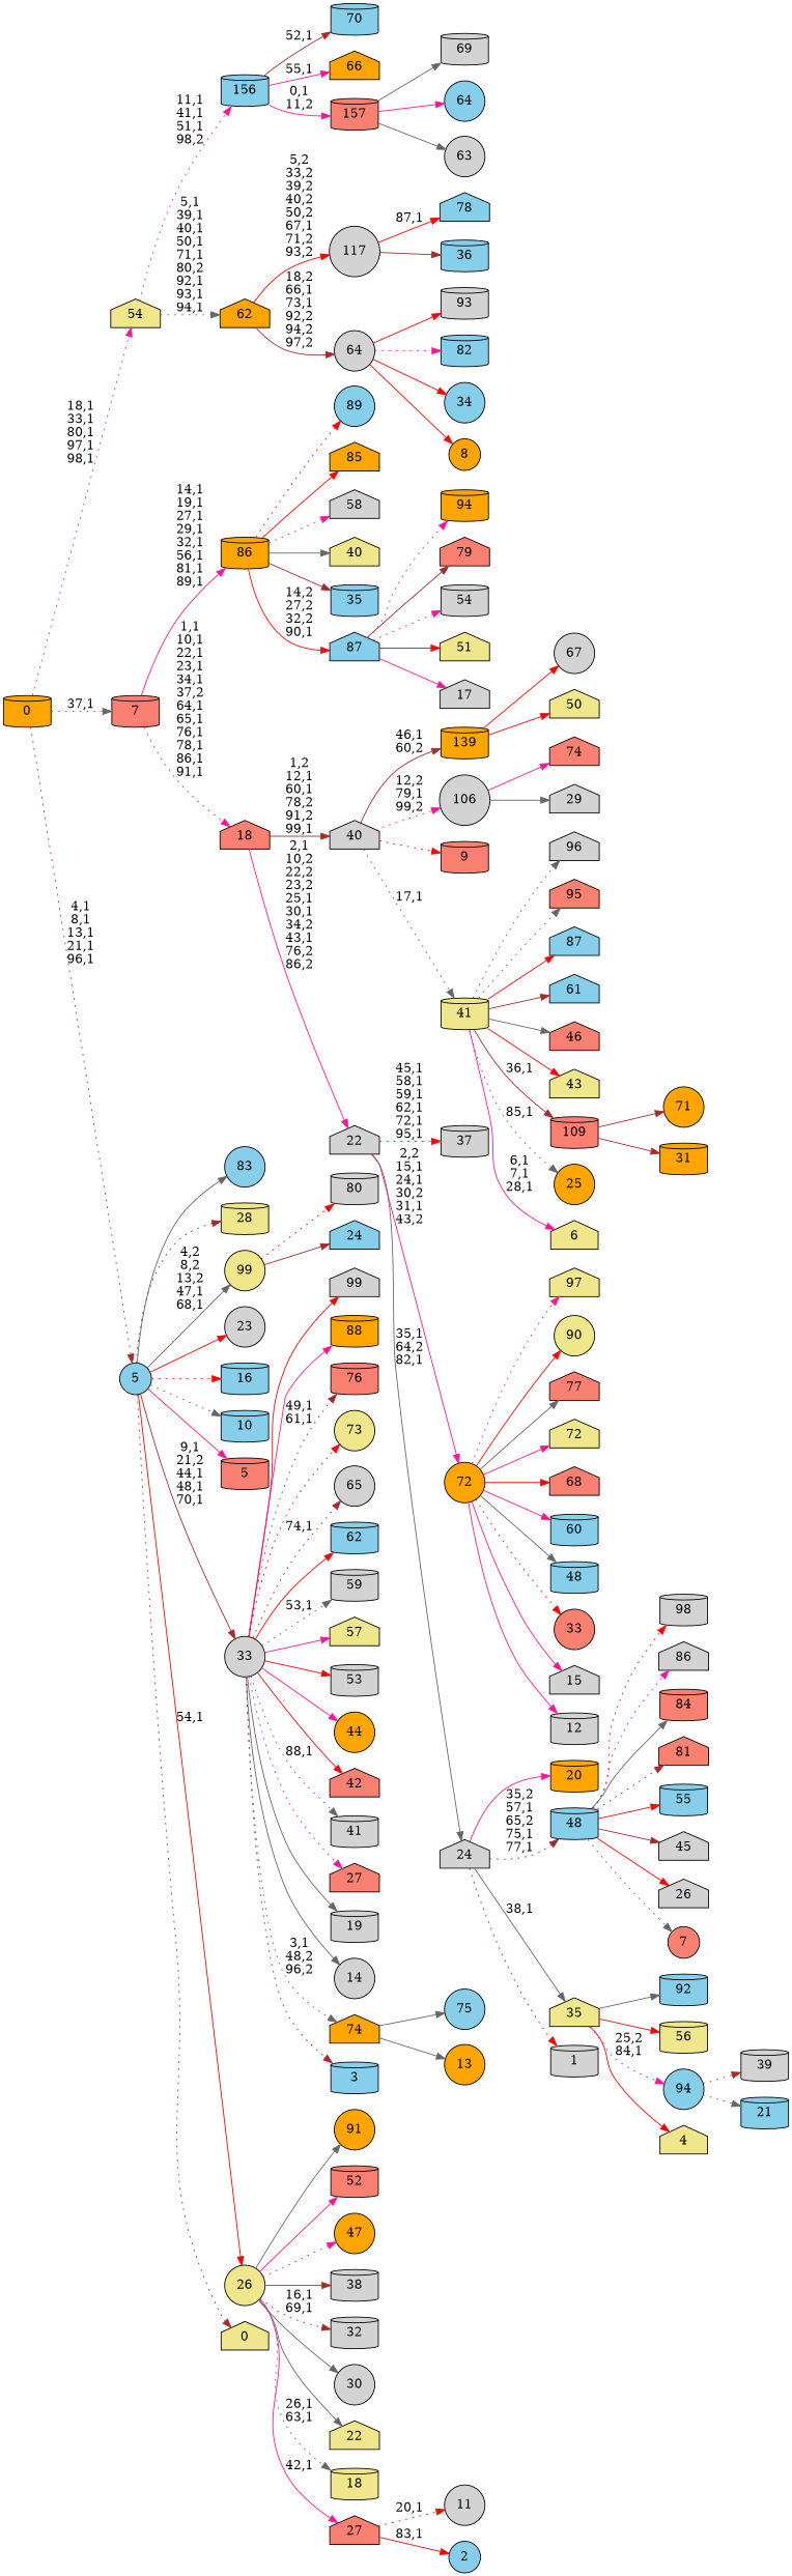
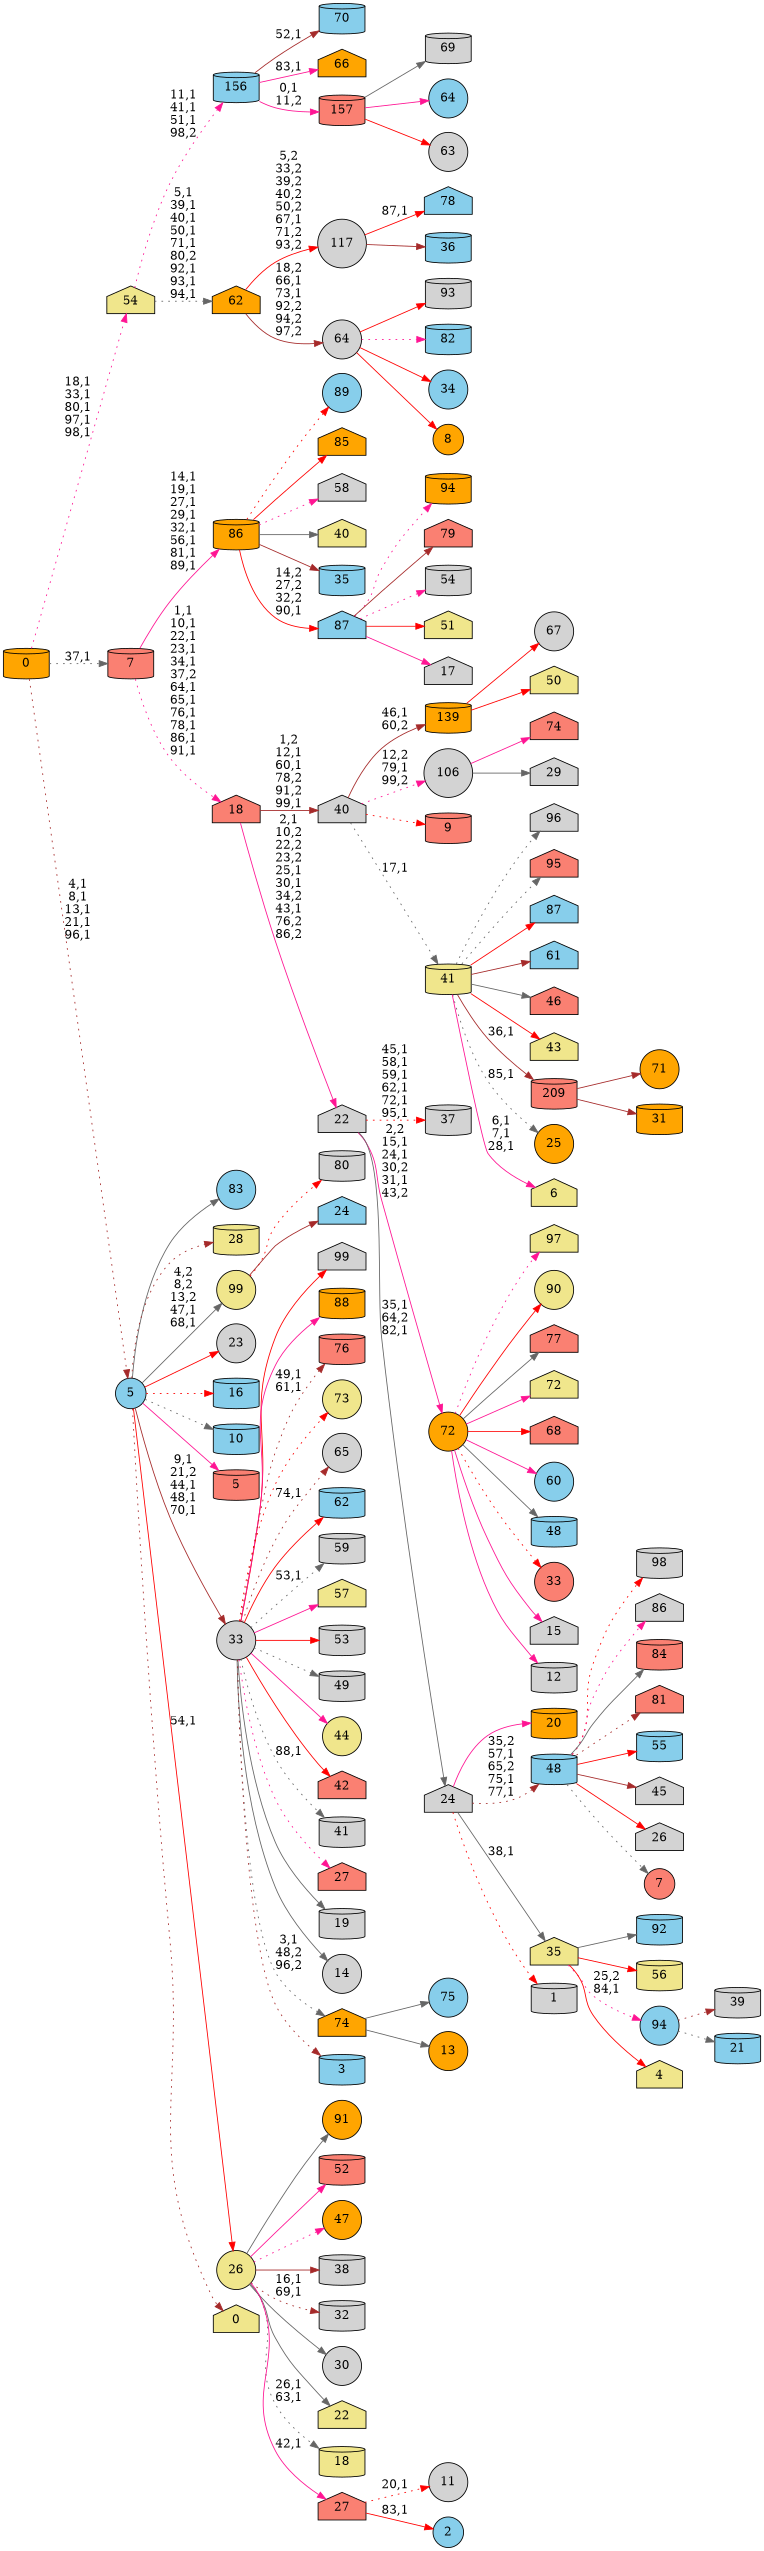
  digraph {
    rankdir=LR
    node [fillcolor=lightgrey shape=cylinder style=filled]
    edge [color=red style=solid]
    n1 [label=99 shape=house]
    n2 [label=98]
    n3 [fillcolor=khaki label=97 shape=house]
    n4 [label=96 shape=house]
    n5 [fillcolor=salmon label=95 shape=house]
    n6 [fillcolor=orange label=94]
    n7 [label=93]
    n8 [fillcolor=skyblue label=92]
    n9 [fillcolor=orange label=91 shape=circle]
    n10 [fillcolor=khaki label=90 shape=circle]
    n11 [fillcolor=skyblue label=89 shape=circle]
    n12 [fillcolor=orange label=88]
    n13 [fillcolor=skyblue label=87 shape=house]
    n14 [label=86 shape=house]
    n15 [fillcolor=orange label=85 shape=house]
    n16 [fillcolor=salmon label=84]
    n17 [fillcolor=skyblue label=83 shape=circle]
    n18 [fillcolor=skyblue label=82]
    n19 [fillcolor=salmon label=81 shape=house]
    n20 [label=80]
    n21 [fillcolor=salmon label=79 shape=house]
    n22 [fillcolor=skyblue label=78 shape=house]
    n23 [fillcolor=salmon label=77 shape=house]
    n24 [fillcolor=salmon label=76]
    n25 [fillcolor=skyblue label=75 shape=circle]
    n26 [fillcolor=salmon label=74 shape=house]
    n27 [fillcolor=khaki label=73 shape=circle]
    n28 [fillcolor=khaki label=72 shape=house]
    n29 [fillcolor=orange label=71 shape=circle]
    n30 [fillcolor=skyblue label=70]
    n31 [label=69]
    n32 [fillcolor=salmon label=68 shape=house]
    n33 [label=67 shape=circle]
    n34 [fillcolor=orange label=66 shape=house]
    n35 [label=65 shape=circle]
    n36 [fillcolor=skyblue label=64 shape=circle]
    n37 [label=63 shape=circle]
    157 [fillcolor=salmon]
    156 [fillcolor=skyblue]
    n40 [fillcolor=skyblue label=62]
    n41 [fillcolor=skyblue label=61 shape=house]
-   n42 [fillcolor=skyblue label=60]
+   n42 [fillcolor=skyblue label=60 shape=circle]
    n43 [label=59]
    n44 [label=58 shape=house]
    n45 [fillcolor=khaki label=57 shape=house]
    n46 [fillcolor=khaki label=56]
    n47 [fillcolor=skyblue label=55]
    n48 [label=54]
    n49 [label=53]
    n50 [fillcolor=salmon label=52]
    n51 [fillcolor=khaki label=51 shape=house]
    n52 [fillcolor=khaki label=50 shape=house]
    139 [fillcolor=orange]
+   n54 [label=49]
    n55 [fillcolor=skyblue label=48]
    n56 [fillcolor=orange label=47 shape=circle]
    n57 [fillcolor=salmon label=46 shape=house]
    n58 [label=45 shape=house]
-   n59 [fillcolor=orange label=44 shape=circle]
+   n59 [fillcolor=khaki label=44 shape=circle]
    n60 [fillcolor=khaki label=43 shape=house]
    n61 [fillcolor=salmon label=42 shape=house]
    n62 [label=41]
    n63 [fillcolor=khaki label=40 shape=house]
    n64 [label=39]
    n65 [label=38]
    n66 [label=37]
    n67 [fillcolor=skyblue label=36]
    117 [shape=circle]
    n69 [fillcolor=skyblue label=35]
    n70 [fillcolor=skyblue label=34 shape=circle]
    n71 [fillcolor=salmon label=33 shape=circle]
    n72 [label=32]
    n73 [fillcolor=orange label=31]
-   109 [fillcolor=salmon]
+   109 [fillcolor=salmon label=209]
    n75 [label=30 shape=circle]
    n76 [label=29 shape=house]
    106 [shape=circle]
    n78 [fillcolor=khaki label=28]
    n79 [fillcolor=salmon label=27 shape=house]
    n80 [label=26 shape=house]
    n81 [fillcolor=orange label=25 shape=circle]
    n82 [fillcolor=skyblue label=24 shape=house]
    99 [fillcolor=khaki shape=circle]
    n84 [label=23 shape=circle]
    n85 [fillcolor=khaki label=22 shape=house]
    n86 [fillcolor=skyblue label=21]
    94 [fillcolor=skyblue shape=circle]
    n88 [fillcolor=orange label=20]
    n89 [label=19]
    n90 [fillcolor=khaki label=18]
    n91 [label=17 shape=house]
    87 [fillcolor=skyblue shape=house]
    86 [fillcolor=orange]
    n94 [fillcolor=skyblue label=16]
    n95 [label=15 shape=house]
    n96 [label=14 shape=circle]
    n97 [fillcolor=orange label=13 shape=circle]
    74 [fillcolor=orange shape=house]
    n99 [label=12]
    72 [fillcolor=orange shape=circle]
    n101 [label=11 shape=circle]
    n102 [fillcolor=skyblue label=10]
    n103 [fillcolor=salmon label=9]
    n104 [fillcolor=orange label=8 shape=circle]
    64 [shape=circle]
    62 [fillcolor=orange shape=house]
    54 [fillcolor=khaki shape=house]
    n108 [fillcolor=salmon label=7 shape=circle]
    48 [fillcolor=skyblue]
    n110 [fillcolor=khaki label=6 shape=house]
    41 [fillcolor=khaki]
    40 [shape=house]
    n113 [fillcolor=salmon label=5]
    n114 [fillcolor=khaki label=4 shape=house]
    35 [fillcolor=khaki shape=house]
    n116 [fillcolor=skyblue label=3]
    33 [shape=circle]
    n118 [fillcolor=skyblue label=2 shape=circle]
    27 [fillcolor=salmon shape=house]
    26 [fillcolor=khaki shape=circle]
    n121 [label=1]
    24 [shape=house]
    22 [shape=house]
    18 [fillcolor=salmon shape=house]
    7 [fillcolor=salmon]
    n126 [fillcolor=khaki label=0 shape=house]
    5 [fillcolor=skyblue shape=circle]
    0 [fillcolor=orange]
    157 -> n31 [color=gray40]
    157 -> n36 [color=deeppink]
-   157 -> n37 [color=gray40]
+   157 -> n37
    156 -> n30 [color=brown label="52,1"]
-   156 -> n34 [color=deeppink label="55,1"]
+   156 -> n34 [color=deeppink label="83,1"]
    156 -> 157 [color=deeppink label="0,1\n11,2"]
    139 -> n33
    139 -> n52
    117 -> n22 [label="87,1"]
    117 -> n67 [color=brown]
    109 -> n29 [color=brown]
    109 -> n73 [color=brown]
    106 -> n26 [color=deeppink]
    106 -> n76 [color=gray40]
    99 -> n20 [style=dotted]
    99 -> n82 [color=brown]
    94 -> n64 [color=brown style=dotted]
    94 -> n86 [color=gray40 style=dotted]
    87 -> n6 [color=deeppink style=dotted]
    87 -> n21 [color=brown]
    87 -> n48 [color=deeppink style=dotted]
    87 -> n51
    87 -> n91 [color=deeppink]
    86 -> n11 [style=dotted]
    86 -> n15
    86 -> n44 [color=deeppink style=dotted]
    86 -> n63 [color=gray40]
    86 -> n69 [color=brown]
    86 -> 87 [label="14,2\n27,2\n32,2\n90,1"]
    74 -> n25 [color=gray40]
    74 -> n97 [color=gray40]
    72 -> n3 [color=deeppink style=dotted]
    72 -> n10
    72 -> n23 [color=gray40]
    72 -> n28 [color=deeppink]
    72 -> n32
    72 -> n42 [color=deeppink]
    72 -> n55 [color=gray40]
    72 -> n71 [style=dotted]
    72 -> n95 [color=deeppink]
    72 -> n99 [color=deeppink]
    64 -> n7
    64 -> n18 [color=deeppink style=dotted]
    64 -> n70
    64 -> n104
    62 -> 117 [label="5,2\n33,2\n39,2\n40,2\n50,2\n67,1\n71,2\n93,2"]
    62 -> 64 [color=brown label="18,2\n66,1\n73,1\n92,2\n94,2\n97,2"]
    54 -> 156 [color=deeppink label="11,1\n41,1\n51,1\n98,2" style=dotted]
    54 -> 62 [color=gray40 label="5,1\n39,1\n40,1\n50,1\n71,1\n80,2\n92,1\n93,1\n94,1" style=dotted]
    48 -> n2 [style=dotted]
    48 -> n14 [color=deeppink style=dotted]
    48 -> n16 [color=gray40]
    48 -> n19 [color=brown style=dotted]
    48 -> n47
    48 -> n58 [color=brown]
    48 -> n80
    48 -> n108 [color=gray40 style=dotted]
    41 -> n4 [color=gray40 style=dotted]
    41 -> n5 [color=gray40 style=dotted]
    41 -> n13
    41 -> n41 [color=brown]
    41 -> n57 [color=gray40]
    41 -> n60
    41 -> 109 [color=brown label="36,1"]
    41 -> n81 [color=gray40 label="85,1" style=dotted]
    41 -> n110 [color=deeppink label="6,1\n7,1\n28,1"]
    40 -> 139 [color=brown label="46,1\n60,2"]
    40 -> 106 [color=deeppink label="12,2\n79,1\n99,2" style=dotted]
    40 -> n103 [style=dotted]
    40 -> 41 [color=gray40 label="17,1" style=dotted]
    35 -> n8 [color=gray40]
    35 -> n46
    35 -> 94 [color=deeppink label="25,2\n84,1" style=dotted]
    35 -> n114
    33 -> n1
    33 -> n12 [color=deeppink]
    33 -> n24 [color=brown label="49,1\n61,1" style=dotted]
    33 -> n27 [style=dotted]
    33 -> n35 [color=brown label="74,1" style=dotted]
    33 -> n40
    33 -> n43 [color=gray40 label="53,1" style=dotted]
    33 -> n45 [color=deeppink]
    33 -> n49
+   33 -> n54 [color=gray40 style=dotted]
    33 -> n59 [color=deeppink]
    33 -> n61
    33 -> n62 [color=gray40 label="88,1" style=dotted]
    33 -> n79 [color=deeppink style=dotted]
    33 -> n89 [color=gray40]
    33 -> n96 [color=gray40]
    33 -> 74 [color=gray40 label="3,1\n48,2\n96,2" style=dotted]
    33 -> n116 [color=brown style=dotted]
    27 -> n101 [label="20,1" style=dotted]
    27 -> n118 [label="83,1"]
    26 -> n9 [color=gray40]
    26 -> n50 [color=deeppink]
    26 -> n56 [color=deeppink style=dotted]
    26 -> n65 [color=brown]
    26 -> n72 [color=brown label="16,1\n69,1" style=dotted]
    26 -> n75 [color=gray40]
    26 -> n85 [color=gray40]
    26 -> n90 [color=gray40 label="26,1\n63,1" style=dotted]
    26 -> 27 [color=deeppink label="42,1"]
    24 -> n88 [color=deeppink]
    24 -> 48 [color=brown label="35,2\n57,1\n65,2\n75,1\n77,1" style=dotted]
    24 -> 35 [color=gray40 label="38,1"]
    24 -> n121 [style=dotted]
    22 -> n66 [label="45,1\n58,1\n59,1\n62,1\n72,1\n95,1" style=dotted]
    22 -> 72 [color=deeppink label="2,2\n15,1\n24,1\n30,2\n31,1\n43,2"]
    22 -> 24 [color=gray40 label="35,1\n64,2\n82,1"]
    18 -> 40 [color=brown label="1,2\n12,1\n60,1\n78,2\n91,2\n99,1"]
    18 -> 22 [color=deeppink label="2,1\n10,2\n22,2\n23,2\n25,1\n30,1\n34,2\n43,1\n76,2\n86,2"]
    7 -> 86 [color=deeppink label="14,1\n19,1\n27,1\n29,1\n32,1\n56,1\n81,1\n89,1"]
    7 -> 18 [color=deeppink label="1,1\n10,1\n22,1\n23,1\n34,1\n37,2\n64,1\n65,1\n76,1\n78,1\n86,1\n91,1" style=dotted]
    5 -> n17 [color=gray40]
    5 -> n78 [color=brown style=dotted]
    5 -> 99 [color=gray40 label="4,2\n8,2\n13,2\n47,1\n68,1"]
    5 -> n84
    5 -> n94 [style=dotted]
    5 -> n102 [color=gray40 style=dotted]
    5 -> n113 [color=deeppink]
    5 -> 33 [color=brown label="9,1\n21,2\n44,1\n48,1\n70,1"]
    5 -> 26 [label="54,1"]
    5 -> n126 [color=brown style=dotted]
    0 -> 54 [color=deeppink label="18,1\n33,1\n80,1\n97,1\n98,1" style=dotted]
    0 -> 7 [color=gray40 label="37,1" style=dotted]
    0 -> 5 [color=brown label="4,1\n8,1\n13,1\n21,1\n96,1" style=dotted]
  }
